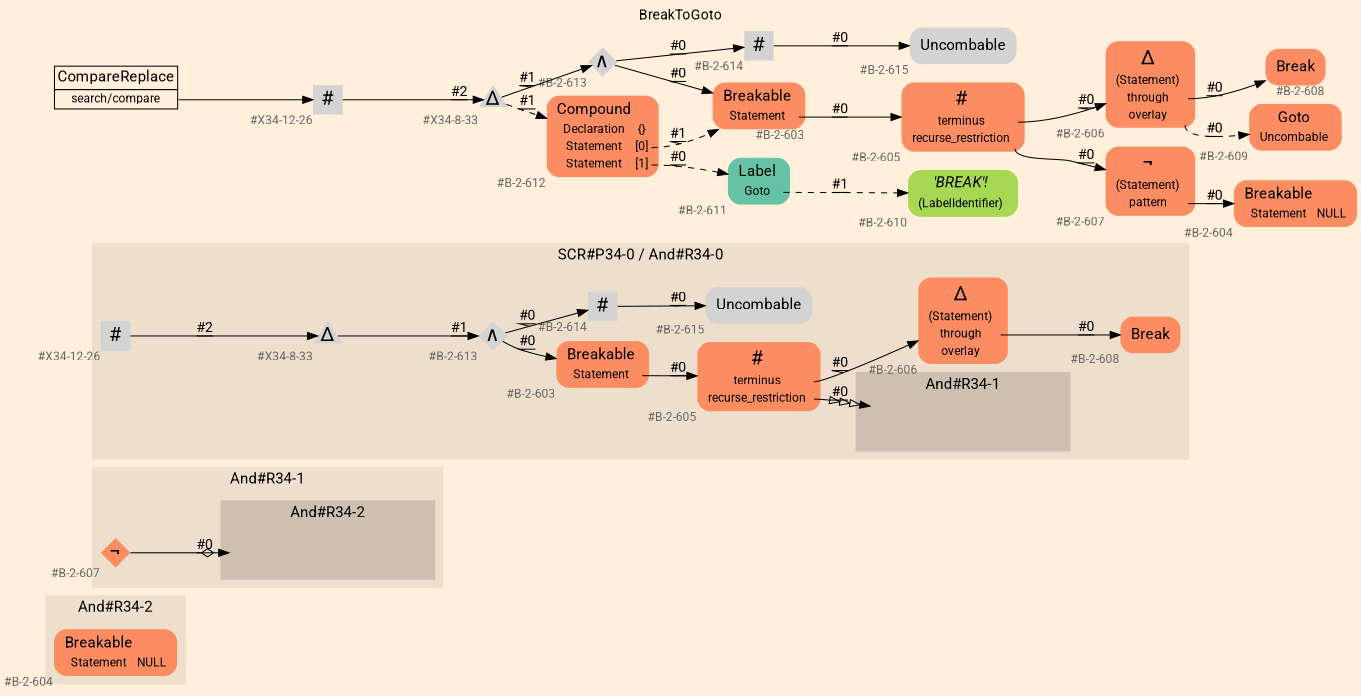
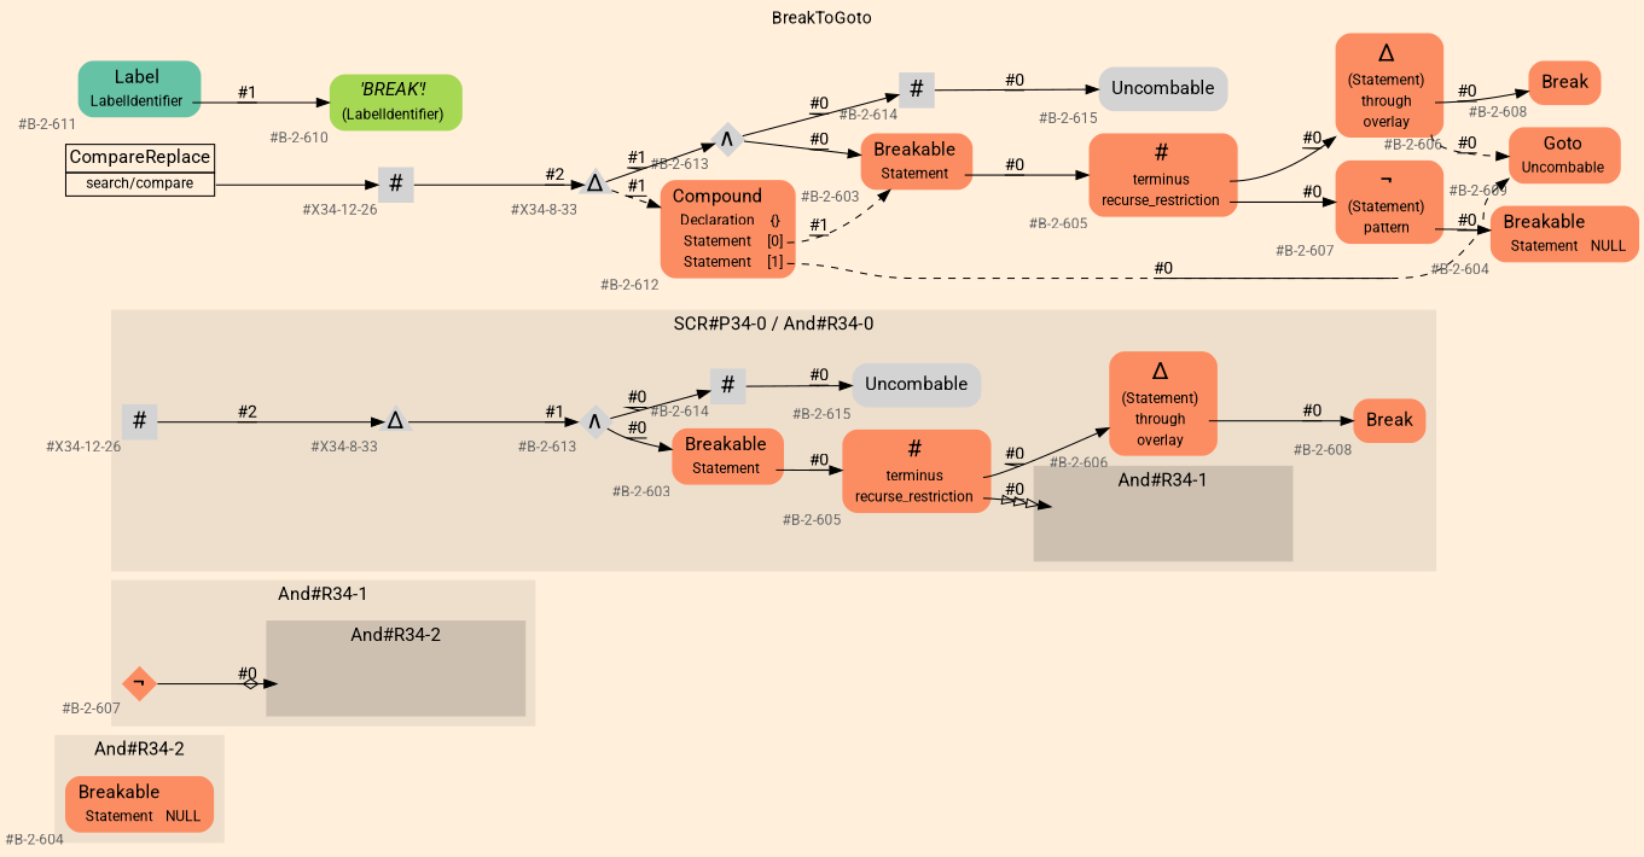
  digraph {
    bgcolor=antiquewhite1
    color=black
    fontcolor=black
    fontname=Roboto
    label=BreakToGoto
    labelloc=t
    rankdir=LR
    ranksep=0.3
    node [fillcolor="/set28/2" fontcolor=grey40 fontname=Roboto fontsize=12 shape=plaintext style="rounded,filled" xlabel="#B-2-604"]
    edge [color=black decorate=true fontcolor=black fontname=Roboto]
    n1 [label=<<TABLE BORDER="0" CELLBORDER="0" CELLSPACING="0">          <TR><TD><FONT COLOR="black" POINT-SIZE="15">Breakable</FONT></TD></TR>          <TR><TD><FONT COLOR="black" POINT-SIZE="12">Statement</FONT></TD><TD PORT="port0"><FONT COLOR="black" POINT-SIZE="12">NULL</FONT></TD></TR>         </TABLE>>]
    "And#R34-1/And#R34-2/#B-2-604" [shape=none style=invisible]
    n3 [fixedsize=true height=0.4 label=<<FONT COLOR="black" POINT-SIZE="20">¬</FONT>> penwidth=0.0 shape=diamond style=filled width=0.4 xlabel="#B-2-607"]
    "And#R34-0/And#R34-1/#B-2-607" [shape=none style=invisible xlabel="#B-2-607"]
    n5 [label=<<TABLE BORDER="0" CELLBORDER="0" CELLSPACING="0">          <TR><TD><FONT COLOR="black" POINT-SIZE="15">Breakable</FONT></TD></TR>          <TR><TD><FONT COLOR="black" POINT-SIZE="12">Statement</FONT></TD><TD PORT="port0"></TD></TR>         </TABLE>> xlabel="#B-2-603"]
    n6 [fixedsize=true height=0.4 label=<<FONT COLOR="black" POINT-SIZE="20">#</FONT>> penwidth=0.0 shape=square style=filled width=0.4 xlabel="#X34-12-26" fillcolor=""]
    n7 [label=<<TABLE BORDER="0" CELLBORDER="0" CELLSPACING="0">          <TR><TD><FONT COLOR="black" POINT-SIZE="15">Break</FONT></TD></TR>         </TABLE>> xlabel="#B-2-608"]
    n8 [label=<<TABLE BORDER="0" CELLBORDER="0" CELLSPACING="0">          <TR><TD><FONT COLOR="black" POINT-SIZE="15">Uncombable</FONT></TD></TR>         </TABLE>> xlabel="#B-2-615" fillcolor=""]
    n9 [fixedsize=true height=0.4 label=<<FONT COLOR="black" POINT-SIZE="20">Δ</FONT>> penwidth=0.0 shape=triangle style=filled width=0.4 xlabel="#X34-8-33" fillcolor=""]
    n10 [fixedsize=true height=0.4 label=<<FONT COLOR="black" POINT-SIZE="20">#</FONT>> penwidth=0.0 shape=square style=filled width=0.4 xlabel="#B-2-614" fillcolor=""]
    n11 [fixedsize=true height=0.4 label=<<FONT COLOR="black" POINT-SIZE="20">∧</FONT>> penwidth=0.0 shape=diamond style=filled width=0.4 xlabel="#B-2-613" fillcolor=""]
    n12 [label=<<TABLE BORDER="0" CELLBORDER="0" CELLSPACING="0">          <TR><TD><FONT COLOR="black" POINT-SIZE="20">Δ</FONT></TD></TR>          <TR><TD><FONT COLOR="black" POINT-SIZE="12">(Statement)</FONT></TD><TD PORT="port0"></TD></TR>          <TR><TD><FONT COLOR="black" POINT-SIZE="12">through</FONT></TD><TD PORT="port1"></TD></TR>          <TR><TD><FONT COLOR="black" POINT-SIZE="12">overlay</FONT></TD><TD PORT="port2"></TD></TR>         </TABLE>> xlabel="#B-2-606"]
    n13 [label=<<TABLE BORDER="0" CELLBORDER="0" CELLSPACING="0">          <TR><TD><FONT COLOR="black" POINT-SIZE="20">#</FONT></TD></TR>          <TR><TD><FONT COLOR="black" POINT-SIZE="12">terminus</FONT></TD><TD PORT="port0"></TD></TR>          <TR><TD><FONT COLOR="black" POINT-SIZE="12">recurse_restriction</FONT></TD><TD PORT="port1"></TD></TR>         </TABLE>> xlabel="#B-2-605"]
    n14 [color=black fillcolor=antiquewhite1 label=<<TABLE BORDER="0" CELLBORDER="1" CELLSPACING="0">      <TR><TD><FONT COLOR="black" POINT-SIZE="15">CompareReplace</FONT></TD></TR>      <TR><TD PORT="port0"><FONT COLOR="black" POINT-SIZE="12">search/compare</FONT></TD></TR>     </TABLE>> style=filled xlabel=""]
    n15 [fixedsize=true height=0.4 label=<<FONT COLOR="black" POINT-SIZE="20">#</FONT>> penwidth=0.0 shape=square style=filled width=0.4 xlabel="#X34-12-26" fillcolor=""]
    n16 [fixedsize=true height=0.4 label=<<FONT COLOR="black" POINT-SIZE="20">Δ</FONT>> penwidth=0.0 shape=triangle style=filled width=0.4 xlabel="#X34-8-33" fillcolor=""]
    n17 [fixedsize=true height=0.4 label=<<FONT COLOR="black" POINT-SIZE="20">∧</FONT>> penwidth=0.0 shape=diamond style=filled width=0.4 xlabel="#B-2-613" fillcolor=""]
    n18 [label=<<TABLE BORDER="0" CELLBORDER="0" CELLSPACING="0">      <TR><TD><FONT COLOR="black" POINT-SIZE="15">Compound</FONT></TD></TR>      <TR><TD><FONT COLOR="black" POINT-SIZE="12">Declaration</FONT></TD><TD PORT="port0"><FONT COLOR="black" POINT-SIZE="12">{}</FONT></TD></TR>      <TR><TD><FONT COLOR="black" POINT-SIZE="12">Statement</FONT></TD><TD PORT="port1"><FONT COLOR="black" POINT-SIZE="12">[0]</FONT></TD></TR>      <TR><TD><FONT COLOR="black" POINT-SIZE="12">Statement</FONT></TD><TD PORT="port2"><FONT COLOR="black" POINT-SIZE="12">[1]</FONT></TD></TR>     </TABLE>> xlabel="#B-2-612"]
    n19 [label=<<TABLE BORDER="0" CELLBORDER="0" CELLSPACING="0">      <TR><TD><FONT COLOR="black" POINT-SIZE="15">Breakable</FONT></TD></TR>      <TR><TD><FONT COLOR="black" POINT-SIZE="12">Statement</FONT></TD><TD PORT="port0"></TD></TR>     </TABLE>> xlabel="#B-2-603"]
    n20 [fixedsize=true height=0.4 label=<<FONT COLOR="black" POINT-SIZE="20">#</FONT>> penwidth=0.0 shape=square style=filled width=0.4 xlabel="#B-2-614" fillcolor=""]
-   n21 [fillcolor="/set28/1" label=<<TABLE BORDER="0" CELLBORDER="0" CELLSPACING="0">      <TR><TD><FONT COLOR="black" POINT-SIZE="15">Label</FONT></TD></TR>      <TR><TD><FONT COLOR="black" POINT-SIZE="12">Goto</FONT></TD><TD PORT="port0"></TD></TR>     </TABLE>> xlabel="#B-2-611"]
+   n21 [fillcolor="/set28/1" label=<<TABLE BORDER="0" CELLBORDER="0" CELLSPACING="0">      <TR><TD><FONT COLOR="black" POINT-SIZE="15">Label</FONT></TD></TR>      <TR><TD><FONT COLOR="black" POINT-SIZE="12">LabelIdentifier</FONT></TD><TD PORT="port0"></TD></TR>     </TABLE>> xlabel="#B-2-611"]
    n22 [label=<<TABLE BORDER="0" CELLBORDER="0" CELLSPACING="0">      <TR><TD><FONT COLOR="black" POINT-SIZE="20">#</FONT></TD></TR>      <TR><TD><FONT COLOR="black" POINT-SIZE="12">terminus</FONT></TD><TD PORT="port0"></TD></TR>      <TR><TD><FONT COLOR="black" POINT-SIZE="12">recurse_restriction</FONT></TD><TD PORT="port1"></TD></TR>     </TABLE>> xlabel="#B-2-605"]
    n23 [label=<<TABLE BORDER="0" CELLBORDER="0" CELLSPACING="0">      <TR><TD><FONT COLOR="black" POINT-SIZE="15">Uncombable</FONT></TD></TR>     </TABLE>> xlabel="#B-2-615" fillcolor=""]
    n24 [label=<<TABLE BORDER="0" CELLBORDER="0" CELLSPACING="0">      <TR><TD><FONT COLOR="black" POINT-SIZE="20">Δ</FONT></TD></TR>      <TR><TD><FONT COLOR="black" POINT-SIZE="12">(Statement)</FONT></TD><TD PORT="port0"></TD></TR>      <TR><TD><FONT COLOR="black" POINT-SIZE="12">through</FONT></TD><TD PORT="port1"></TD></TR>      <TR><TD><FONT COLOR="black" POINT-SIZE="12">overlay</FONT></TD><TD PORT="port2"></TD></TR>     </TABLE>> xlabel="#B-2-606"]
    n25 [label=<<TABLE BORDER="0" CELLBORDER="0" CELLSPACING="0">      <TR><TD><FONT COLOR="black" POINT-SIZE="20">¬</FONT></TD></TR>      <TR><TD><FONT COLOR="black" POINT-SIZE="12">(Statement)</FONT></TD><TD PORT="port0"></TD></TR>      <TR><TD><FONT COLOR="black" POINT-SIZE="12">pattern</FONT></TD><TD PORT="port1"></TD></TR>     </TABLE>> xlabel="#B-2-607"]
    n26 [label=<<TABLE BORDER="0" CELLBORDER="0" CELLSPACING="0">      <TR><TD><FONT COLOR="black" POINT-SIZE="15">Break</FONT></TD></TR>     </TABLE>> xlabel="#B-2-608"]
    n27 [label=<<TABLE BORDER="0" CELLBORDER="0" CELLSPACING="0">      <TR><TD><FONT COLOR="black" POINT-SIZE="15">Goto</FONT></TD></TR>      <TR><TD><FONT COLOR="black" POINT-SIZE="12">Uncombable</FONT></TD><TD PORT="port0"></TD></TR>     </TABLE>> xlabel="#B-2-609"]
    n28 [label=<<TABLE BORDER="0" CELLBORDER="0" CELLSPACING="0">      <TR><TD><FONT COLOR="black" POINT-SIZE="15">Breakable</FONT></TD></TR>      <TR><TD><FONT COLOR="black" POINT-SIZE="12">Statement</FONT></TD><TD PORT="port0"><FONT COLOR="black" POINT-SIZE="12">NULL</FONT></TD></TR>     </TABLE>>]
    n29 [fillcolor="/set28/5" label=<<TABLE BORDER="0" CELLBORDER="0" CELLSPACING="0">      <TR><TD><FONT COLOR="black" POINT-SIZE="15"><I>'BREAK'!</I></FONT></TD></TR>      <TR><TD><FONT COLOR="black" POINT-SIZE="12">(LabelIdentifier)</FONT></TD><TD PORT="port0"></TD></TR>     </TABLE>> xlabel="#B-2-610"]
    subgraph cluster_1 {
      color=antiquewhite2
      fontsize=15
      label="And#R34-2"
      style=filled
      n1
    }
    subgraph cluster_2 {
      color=antiquewhite2
      fontsize=15
      label="And#R34-1"
      style=filled
      n3
      subgraph cluster_3 {
        color=antiquewhite3
        fontsize=15
        label="And#R34-2"
        style=filled
        "And#R34-1/And#R34-2/#B-2-604"
      }
    }
    subgraph cluster_4 {
      color=antiquewhite2
      fontsize=15
      label="SCR#P34-0 / And#R34-0"
      style=filled
      n5
      n6
      n7
      n8
      n9
      n10
      n11
      n12
      n13
      subgraph cluster_5 {
        color=antiquewhite3
        fontsize=15
        label="And#R34-1"
        style=filled
        "And#R34-0/And#R34-1/#B-2-607"
      }
    }
    n3 -> "And#R34-1/And#R34-2/#B-2-604" [arrowhead=normalnoneodiamond label="#0"]
    n5 -> n13 [label="#0" tailport=port0]
    n6 -> n9 [label="#2"]
    n9 -> n11 [label="#1"]
    n10 -> n8 [label="#0"]
    n11 -> n5 [label="#0"]
    n11 -> n10 [label="#0"]
    n12 -> n7 [label="#0" tailport=port1]
    n13 -> "And#R34-0/And#R34-1/#B-2-607" [arrowhead=normalonormalonormalonormal label="#0" tailport=port1]
    n13 -> n12 [label="#0" tailport=port0]
    n14 -> n15 [tailport=port0]
    n15 -> n16 [label="#2"]
    n16 -> n17 [label="#1"]
    n16 -> n18 [label="#1" style=dashed]
    n17 -> n19 [label="#0"]
    n17 -> n20 [label="#0"]
    n18 -> n19 [label="#1" style=dashed tailport=port1]
-   n18 -> n21 [label="#0" style=dashed tailport=port2]
+   n18 -> n27 [label="#0" style=dashed tailport=port2]
    n19 -> n22 [label="#0" tailport=port0]
    n20 -> n23 [label="#0"]
-   n21 -> n29 [label="#1" style=dashed tailport=port0]
+   n21 -> n29 [label="#1" style=solid tailport=port0]
    n22 -> n24 [label="#0" tailport=port0]
    n22 -> n25 [label="#0" tailport=port1]
    n24 -> n26 [label="#0" tailport=port1]
    n24 -> n27 [label="#0" style=dashed tailport=port2]
    n25 -> n28 [label="#0" tailport=port1]
  }
